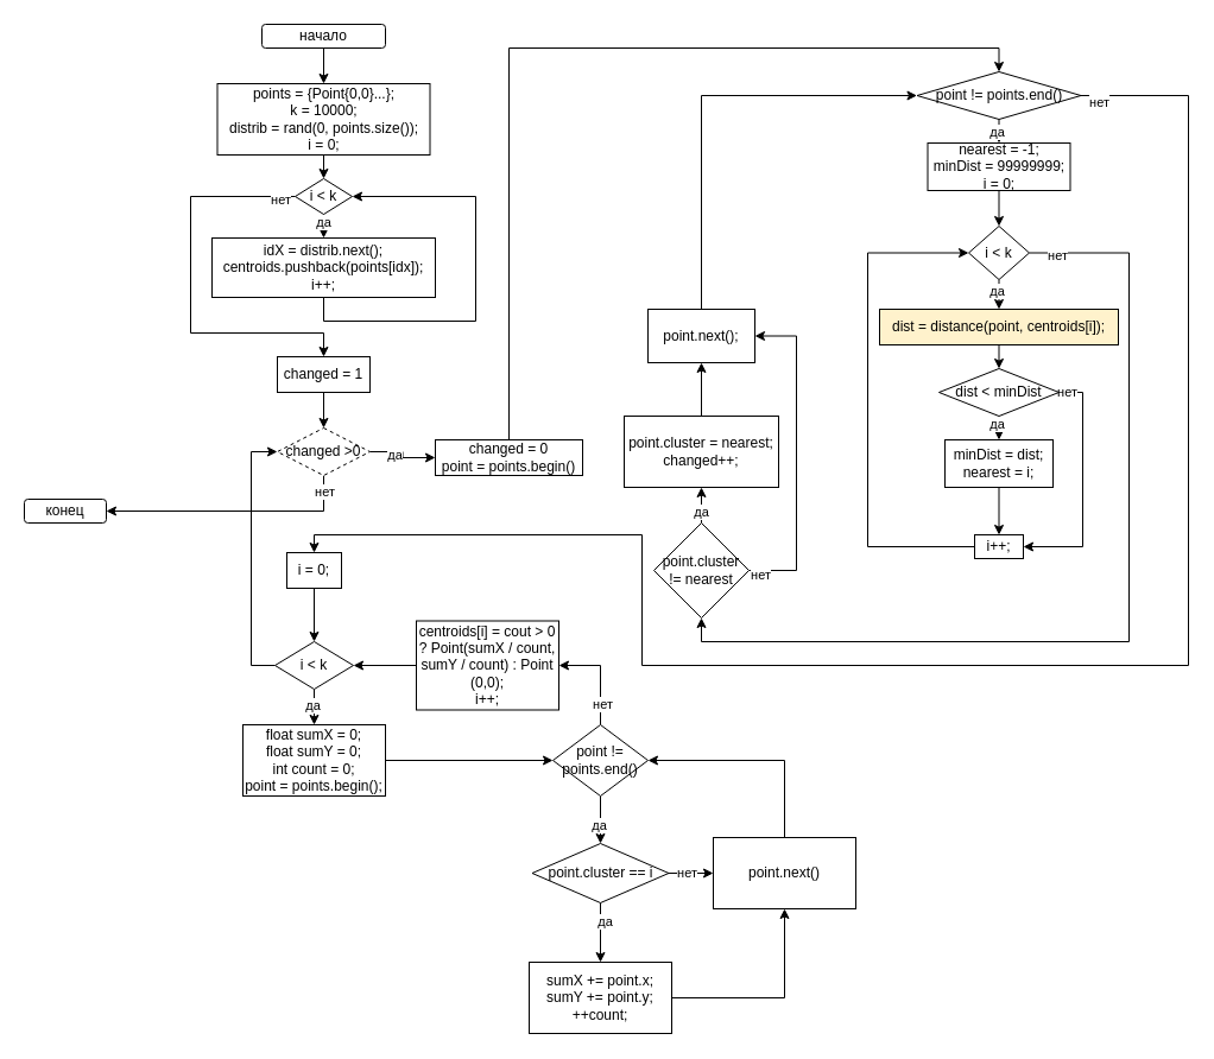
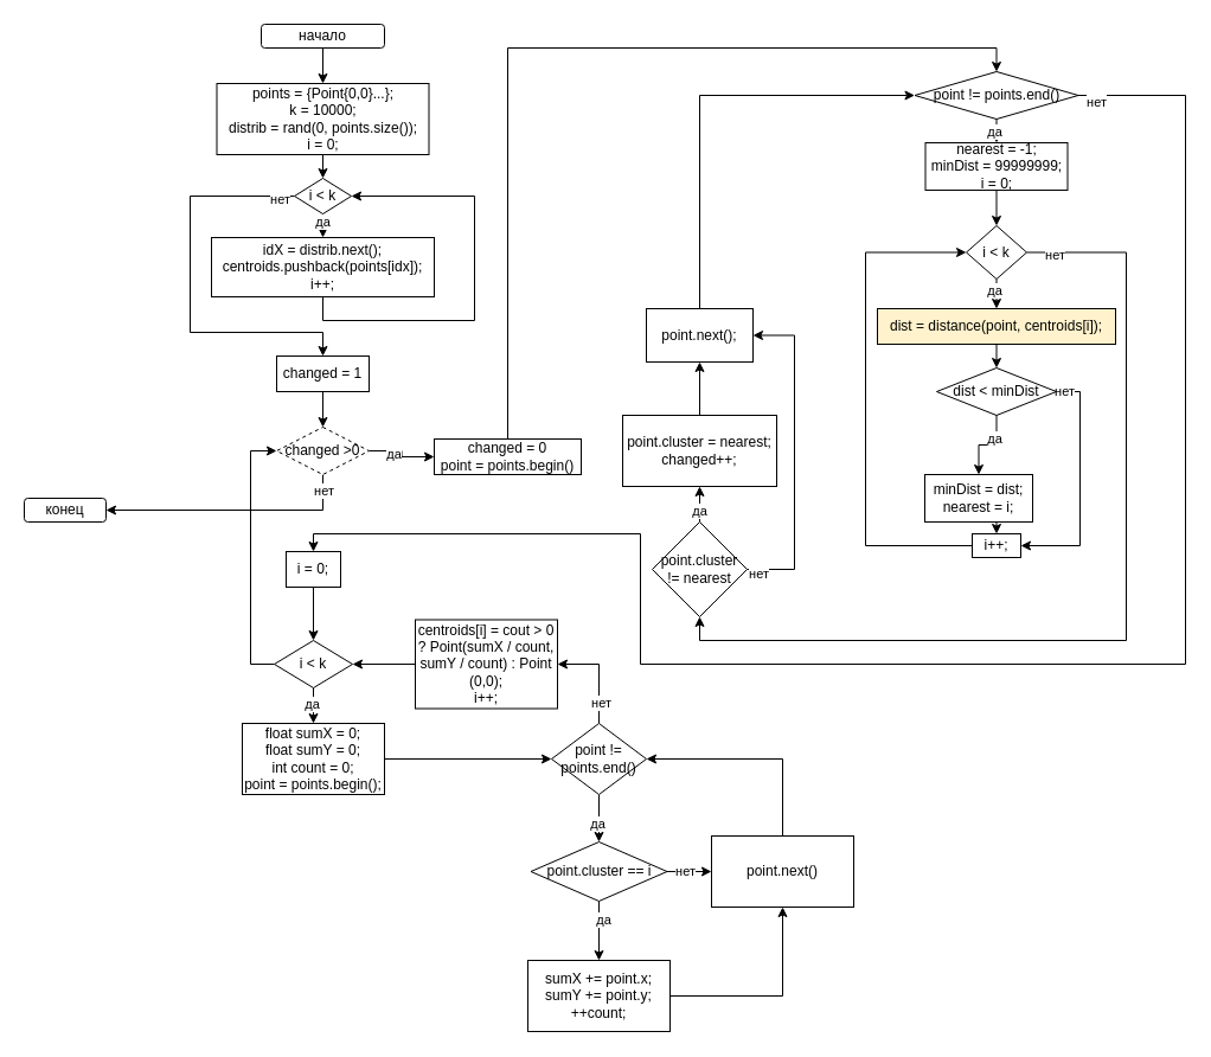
  <mxCell id="0" />
  <mxCell id="1" parent="0" />
  <mxCell id="2" style="edgeStyle=orthogonalEdgeStyle;rounded=0;orthogonalLoop=1;jettySize=auto;html=1;exitX=0.5;exitY=1;exitDx=0;exitDy=0;entryX=0.5;entryY=0;entryDx=0;entryDy=0;" edge="1" parent="1" source="3" target="5"><mxGeometry relative="1" as="geometry" /></mxCell>
  <mxCell id="3" value="начало" style="rounded=1;whiteSpace=wrap;html=1;" vertex="1" parent="1"><mxGeometry x="220" y="20" width="104" height="20" as="geometry" /></mxCell>
  <mxCell id="4" style="edgeStyle=orthogonalEdgeStyle;rounded=0;orthogonalLoop=1;jettySize=auto;html=1;exitX=0.5;exitY=1;exitDx=0;exitDy=0;entryX=0.5;entryY=0;entryDx=0;entryDy=0;" edge="1" parent="1" source="5" target="10"><mxGeometry relative="1" as="geometry" /></mxCell>
  <mxCell id="5" value="&lt;div&gt;points = {Point{0,0}...};&lt;/div&gt;k = 10000;&lt;div&gt;distrib = rand(0, points.size());&lt;/div&gt;&lt;div&gt;i = 0;&lt;/div&gt;" style="rounded=0;whiteSpace=wrap;html=1;" vertex="1" parent="1"><mxGeometry x="182.5" y="70" width="179" height="60" as="geometry" /></mxCell>
  <mxCell id="6" style="edgeStyle=orthogonalEdgeStyle;rounded=0;orthogonalLoop=1;jettySize=auto;html=1;exitX=0.5;exitY=1;exitDx=0;exitDy=0;entryX=0.5;entryY=0;entryDx=0;entryDy=0;" edge="1" parent="1" source="10" target="12"><mxGeometry relative="1" as="geometry" /></mxCell>
  <mxCell id="7" value="да" style="edgeLabel;html=1;align=center;verticalAlign=middle;resizable=0;points=[];" vertex="1" connectable="0" parent="6"><mxGeometry x="-0.414" y="-1" relative="1" as="geometry"><mxPoint as="offset" /></mxGeometry></mxCell>
  <mxCell id="8" style="edgeStyle=orthogonalEdgeStyle;rounded=0;orthogonalLoop=1;jettySize=auto;html=1;exitX=0;exitY=0.5;exitDx=0;exitDy=0;entryX=0.5;entryY=0;entryDx=0;entryDy=0;" edge="1" parent="1" source="10" target="14"><mxGeometry relative="1" as="geometry"><Array as="points"><mxPoint x="160" y="165" /><mxPoint x="160" y="280" /><mxPoint x="272" y="280" /></Array></mxGeometry></mxCell>
  <mxCell id="9" value="нет" style="edgeLabel;html=1;align=center;verticalAlign=middle;resizable=0;points=[];" vertex="1" connectable="0" parent="8"><mxGeometry x="-0.922" y="2" relative="1" as="geometry"><mxPoint as="offset" /></mxGeometry></mxCell>
  <mxCell id="10" value="i &amp;lt; k" style="rhombus;whiteSpace=wrap;html=1;" vertex="1" parent="1"><mxGeometry x="248" y="150" width="48" height="30" as="geometry" /></mxCell>
  <mxCell id="11" style="edgeStyle=orthogonalEdgeStyle;rounded=0;orthogonalLoop=1;jettySize=auto;html=1;exitX=0.5;exitY=1;exitDx=0;exitDy=0;entryX=1;entryY=0.5;entryDx=0;entryDy=0;" edge="1" parent="1" source="12" target="10"><mxGeometry relative="1" as="geometry"><Array as="points"><mxPoint x="272" y="270" /><mxPoint x="400" y="270" /><mxPoint x="400" y="165" /></Array></mxGeometry></mxCell>
  <mxCell id="12" value="idX = distrib.next();&lt;div&gt;centroids.pushback(points[idx]);&lt;/div&gt;&lt;div&gt;i++;&lt;/div&gt;" style="rounded=0;whiteSpace=wrap;html=1;" vertex="1" parent="1"><mxGeometry x="178" y="200" width="188" height="50" as="geometry" /></mxCell>
  <mxCell id="13" style="edgeStyle=orthogonalEdgeStyle;rounded=0;orthogonalLoop=1;jettySize=auto;html=1;exitX=0.5;exitY=1;exitDx=0;exitDy=0;entryX=0.5;entryY=0;entryDx=0;entryDy=0;" edge="1" parent="1" source="14" target="19"><mxGeometry relative="1" as="geometry" /></mxCell>
  <mxCell id="14" value="changed = 1" style="rounded=0;whiteSpace=wrap;html=1;" vertex="1" parent="1"><mxGeometry x="233" y="300" width="78" height="30" as="geometry" /></mxCell>
  <mxCell id="15" style="edgeStyle=orthogonalEdgeStyle;rounded=0;orthogonalLoop=1;jettySize=auto;html=1;exitX=1;exitY=0.5;exitDx=0;exitDy=0;entryX=0;entryY=0.5;entryDx=0;entryDy=0;" edge="1" parent="1" source="19" target="21"><mxGeometry relative="1" as="geometry" /></mxCell>
  <mxCell id="16" value="да" style="edgeLabel;html=1;align=center;verticalAlign=middle;resizable=0;points=[];" vertex="1" connectable="0" parent="15"><mxGeometry x="-0.335" y="-2" relative="1" as="geometry"><mxPoint as="offset" /></mxGeometry></mxCell>
  <mxCell id="17" style="edgeStyle=orthogonalEdgeStyle;rounded=0;orthogonalLoop=1;jettySize=auto;html=1;exitX=0.5;exitY=1;exitDx=0;exitDy=0;entryX=1;entryY=0.5;entryDx=0;entryDy=0;" edge="1" parent="1" source="19" target="78"><mxGeometry relative="1" as="geometry" /></mxCell>
  <mxCell id="18" value="нет" style="edgeLabel;html=1;align=center;verticalAlign=middle;resizable=0;points=[];" vertex="1" connectable="0" parent="17"><mxGeometry x="-0.878" relative="1" as="geometry"><mxPoint as="offset" /></mxGeometry></mxCell>
  <mxCell id="19" value="changed &amp;gt;0" style="rhombus;whiteSpace=wrap;html=1;dashed=1;" vertex="1" parent="1"><mxGeometry x="233" y="360" width="78" height="40" as="geometry" /></mxCell>
  <mxCell id="20" style="edgeStyle=orthogonalEdgeStyle;rounded=0;orthogonalLoop=1;jettySize=auto;html=1;exitX=0.5;exitY=0;exitDx=0;exitDy=0;entryX=0.5;entryY=0;entryDx=0;entryDy=0;" edge="1" parent="1" source="21" target="26"><mxGeometry relative="1" as="geometry" /></mxCell>
  <mxCell id="21" value="changed = 0&lt;div&gt;point = points.begin()&lt;/div&gt;" style="rounded=0;whiteSpace=wrap;html=1;" vertex="1" parent="1"><mxGeometry x="366" y="370" width="124" height="30" as="geometry" /></mxCell>
  <mxCell id="22" style="edgeStyle=orthogonalEdgeStyle;rounded=0;orthogonalLoop=1;jettySize=auto;html=1;exitX=0.5;exitY=1;exitDx=0;exitDy=0;entryX=0.5;entryY=0;entryDx=0;entryDy=0;" edge="1" parent="1" source="26" target="28"><mxGeometry relative="1" as="geometry" /></mxCell>
  <mxCell id="23" value="да" style="edgeLabel;html=1;align=center;verticalAlign=middle;resizable=0;points=[];" vertex="1" connectable="0" parent="22"><mxGeometry x="-0.043" y="-2" relative="1" as="geometry"><mxPoint as="offset" /></mxGeometry></mxCell>
  <mxCell id="24" style="edgeStyle=orthogonalEdgeStyle;rounded=0;orthogonalLoop=1;jettySize=auto;html=1;exitX=1;exitY=0.5;exitDx=0;exitDy=0;entryX=0.5;entryY=0;entryDx=0;entryDy=0;" edge="1" parent="1" source="26" target="55"><mxGeometry relative="1" as="geometry"><Array as="points"><mxPoint x="1000" y="80" /><mxPoint x="1000" y="560" /><mxPoint x="540" y="560" /><mxPoint x="540" y="450" /><mxPoint x="264" y="450" /></Array></mxGeometry></mxCell>
  <mxCell id="25" value="нет" style="edgeLabel;html=1;align=center;verticalAlign=middle;resizable=0;points=[];" vertex="1" connectable="0" parent="24"><mxGeometry x="-0.979" y="-5" relative="1" as="geometry"><mxPoint as="offset" /></mxGeometry></mxCell>
  <mxCell id="26" value="point != points.end()" style="rhombus;whiteSpace=wrap;html=1;" vertex="1" parent="1"><mxGeometry x="771.5" y="60" width="138" height="40" as="geometry" /></mxCell>
  <mxCell id="27" style="edgeStyle=orthogonalEdgeStyle;rounded=0;orthogonalLoop=1;jettySize=auto;html=1;exitX=0.5;exitY=1;exitDx=0;exitDy=0;entryX=0.5;entryY=0;entryDx=0;entryDy=0;" edge="1" parent="1" source="28" target="33"><mxGeometry relative="1" as="geometry" /></mxCell>
  <mxCell id="28" value="nearest = -1;&lt;div&gt;minDist = 99999999;&lt;/div&gt;&lt;div&gt;i = 0;&lt;/div&gt;" style="rounded=0;whiteSpace=wrap;html=1;" vertex="1" parent="1"><mxGeometry x="780.5" y="120" width="120" height="40" as="geometry" /></mxCell>
  <mxCell id="29" style="edgeStyle=orthogonalEdgeStyle;rounded=0;orthogonalLoop=1;jettySize=auto;html=1;exitX=0.5;exitY=1;exitDx=0;exitDy=0;entryX=0.5;entryY=0;entryDx=0;entryDy=0;" edge="1" parent="1" source="33" target="35"><mxGeometry relative="1" as="geometry" /></mxCell>
  <mxCell id="30" value="да" style="edgeLabel;html=1;align=center;verticalAlign=middle;resizable=0;points=[];" vertex="1" connectable="0" parent="29"><mxGeometry x="-0.291" y="-2" relative="1" as="geometry"><mxPoint as="offset" /></mxGeometry></mxCell>
  <mxCell id="31" style="edgeStyle=orthogonalEdgeStyle;rounded=0;orthogonalLoop=1;jettySize=auto;html=1;exitX=1;exitY=0.5;exitDx=0;exitDy=0;entryX=0.5;entryY=1;entryDx=0;entryDy=0;" edge="1" parent="1" source="33" target="49"><mxGeometry relative="1" as="geometry"><Array as="points"><mxPoint x="950" y="213" /><mxPoint x="950" y="540" /><mxPoint x="590" y="540" /></Array></mxGeometry></mxCell>
  <mxCell id="32" value="нет" style="edgeLabel;html=1;align=center;verticalAlign=middle;resizable=0;points=[];" vertex="1" connectable="0" parent="31"><mxGeometry x="-0.941" y="-2" relative="1" as="geometry"><mxPoint as="offset" /></mxGeometry></mxCell>
  <mxCell id="33" value="i &amp;lt; k" style="rhombus;whiteSpace=wrap;html=1;" vertex="1" parent="1"><mxGeometry x="815" y="190" width="51" height="45" as="geometry" /></mxCell>
  <mxCell id="34" style="edgeStyle=orthogonalEdgeStyle;rounded=0;orthogonalLoop=1;jettySize=auto;html=1;exitX=0.5;exitY=1;exitDx=0;exitDy=0;entryX=0.5;entryY=0;entryDx=0;entryDy=0;" edge="1" parent="1" source="35" target="40"><mxGeometry relative="1" as="geometry" /></mxCell>
  <mxCell id="35" value="dist = distance(point, centroids[i]);" style="rounded=0;whiteSpace=wrap;html=1;fillColor=#fff2cc;" vertex="1" parent="1"><mxGeometry x="740" y="260" width="201" height="30" as="geometry" /></mxCell>
  <mxCell id="36" style="edgeStyle=orthogonalEdgeStyle;rounded=0;orthogonalLoop=1;jettySize=auto;html=1;exitX=0.5;exitY=1;exitDx=0;exitDy=0;entryX=0.5;entryY=0;entryDx=0;entryDy=0;" edge="1" parent="1" source="40" target="42"><mxGeometry relative="1" as="geometry" /></mxCell>
  <mxCell id="37" value="да" style="edgeLabel;html=1;align=center;verticalAlign=middle;resizable=0;points=[];" vertex="1" connectable="0" parent="36"><mxGeometry x="-0.414" y="-2" relative="1" as="geometry"><mxPoint as="offset" /></mxGeometry></mxCell>
  <mxCell id="38" style="edgeStyle=orthogonalEdgeStyle;rounded=0;orthogonalLoop=1;jettySize=auto;html=1;exitX=1;exitY=0.5;exitDx=0;exitDy=0;entryX=1;entryY=0.5;entryDx=0;entryDy=0;" edge="1" parent="1" source="40" target="44"><mxGeometry relative="1" as="geometry" /></mxCell>
  <mxCell id="39" value="нет" style="edgeLabel;html=1;align=center;verticalAlign=middle;resizable=0;points=[];" vertex="1" connectable="0" parent="38"><mxGeometry x="-0.94" y="1" relative="1" as="geometry"><mxPoint as="offset" /></mxGeometry></mxCell>
  <mxCell id="40" value="dist &amp;lt; minDist" style="rhombus;whiteSpace=wrap;html=1;" vertex="1" parent="1"><mxGeometry x="790" y="310" width="101" height="40" as="geometry" /></mxCell>
  <mxCell id="41" style="edgeStyle=orthogonalEdgeStyle;rounded=0;orthogonalLoop=1;jettySize=auto;html=1;exitX=0.5;exitY=1;exitDx=0;exitDy=0;entryX=0.5;entryY=0;entryDx=0;entryDy=0;" edge="1" parent="1" source="42" target="44"><mxGeometry relative="1" as="geometry" /></mxCell>
- <mxCell id="42" value="minDist = dist;&lt;div&gt;nearest = i;&lt;/div&gt;" style="rounded=0;whiteSpace=wrap;html=1;" vertex="1" parent="1"><mxGeometry x="795" y="370" width="91" height="40" as="geometry" /></mxCell>
+ <mxCell id="42" value="minDist = dist;&lt;div&gt;nearest = i;&lt;/div&gt;" style="rounded=0;whiteSpace=wrap;html=1;" vertex="1" parent="1"><mxGeometry x="780" y="400" width="91" height="40" as="geometry" /></mxCell>
  <mxCell id="43" style="edgeStyle=orthogonalEdgeStyle;rounded=0;orthogonalLoop=1;jettySize=auto;html=1;exitX=0;exitY=0.5;exitDx=0;exitDy=0;entryX=0;entryY=0.5;entryDx=0;entryDy=0;" edge="1" parent="1" source="44" target="33"><mxGeometry relative="1" as="geometry"><Array as="points"><mxPoint x="730" y="460" /><mxPoint x="730" y="213" /></Array></mxGeometry></mxCell>
  <mxCell id="44" value="i++;" style="rounded=0;whiteSpace=wrap;html=1;" vertex="1" parent="1"><mxGeometry x="820" y="450" width="41" height="20" as="geometry" /></mxCell>
  <mxCell id="45" style="edgeStyle=orthogonalEdgeStyle;rounded=0;orthogonalLoop=1;jettySize=auto;html=1;exitX=0.5;exitY=0;exitDx=0;exitDy=0;entryX=0.5;entryY=1;entryDx=0;entryDy=0;" edge="1" parent="1" source="49" target="51"><mxGeometry relative="1" as="geometry" /></mxCell>
  <mxCell id="46" value="да" style="edgeLabel;html=1;align=center;verticalAlign=middle;resizable=0;points=[];" vertex="1" connectable="0" parent="45"><mxGeometry x="-0.303" y="1" relative="1" as="geometry"><mxPoint as="offset" /></mxGeometry></mxCell>
  <mxCell id="47" style="edgeStyle=orthogonalEdgeStyle;rounded=0;orthogonalLoop=1;jettySize=auto;html=1;entryX=1;entryY=0.5;entryDx=0;entryDy=0;" edge="1" parent="1" source="49" target="53"><mxGeometry relative="1" as="geometry"><Array as="points"><mxPoint x="670" y="480" /><mxPoint x="670" y="283" /></Array></mxGeometry></mxCell>
  <mxCell id="48" value="нет" style="edgeLabel;html=1;align=center;verticalAlign=middle;resizable=0;points=[];" vertex="1" connectable="0" parent="47"><mxGeometry x="-0.934" y="-3" relative="1" as="geometry"><mxPoint as="offset" /></mxGeometry></mxCell>
  <mxCell id="49" value="point.cluster != nearest" style="rhombus;whiteSpace=wrap;html=1;" vertex="1" parent="1"><mxGeometry x="550" y="440" width="80" height="80" as="geometry" /></mxCell>
  <mxCell id="50" style="edgeStyle=orthogonalEdgeStyle;rounded=0;orthogonalLoop=1;jettySize=auto;html=1;exitX=0.5;exitY=0;exitDx=0;exitDy=0;entryX=0.5;entryY=1;entryDx=0;entryDy=0;" edge="1" parent="1" source="51" target="53"><mxGeometry relative="1" as="geometry" /></mxCell>
  <mxCell id="51" value="point.cluster = nearest;&lt;div&gt;changed++;&lt;/div&gt;" style="rounded=0;whiteSpace=wrap;html=1;" vertex="1" parent="1"><mxGeometry x="525" y="350" width="130" height="60" as="geometry" /></mxCell>
  <mxCell id="52" style="edgeStyle=orthogonalEdgeStyle;rounded=0;orthogonalLoop=1;jettySize=auto;html=1;exitX=0.5;exitY=0;exitDx=0;exitDy=0;entryX=0;entryY=0.5;entryDx=0;entryDy=0;" edge="1" parent="1" source="53" target="26"><mxGeometry relative="1" as="geometry" /></mxCell>
  <mxCell id="53" value="point.next();" style="rounded=0;whiteSpace=wrap;html=1;" vertex="1" parent="1"><mxGeometry x="545" y="260" width="90" height="45" as="geometry" /></mxCell>
  <mxCell id="54" style="edgeStyle=orthogonalEdgeStyle;rounded=0;orthogonalLoop=1;jettySize=auto;html=1;entryX=0.5;entryY=0;entryDx=0;entryDy=0;" edge="1" parent="1" source="55" target="59"><mxGeometry relative="1" as="geometry" /></mxCell>
  <mxCell id="55" value="i = 0;" style="rounded=0;whiteSpace=wrap;html=1;" vertex="1" parent="1"><mxGeometry x="241" y="465" width="46" height="30" as="geometry" /></mxCell>
  <mxCell id="56" style="edgeStyle=orthogonalEdgeStyle;rounded=0;orthogonalLoop=1;jettySize=auto;html=1;exitX=0.5;exitY=1;exitDx=0;exitDy=0;entryX=0.5;entryY=0;entryDx=0;entryDy=0;" edge="1" parent="1" source="59" target="61"><mxGeometry relative="1" as="geometry" /></mxCell>
  <mxCell id="57" value="да" style="edgeLabel;html=1;align=center;verticalAlign=middle;resizable=0;points=[];" vertex="1" connectable="0" parent="56"><mxGeometry x="-0.133" y="-2" relative="1" as="geometry"><mxPoint as="offset" /></mxGeometry></mxCell>
  <mxCell id="58" style="edgeStyle=orthogonalEdgeStyle;rounded=0;orthogonalLoop=1;jettySize=auto;html=1;exitX=0;exitY=0.5;exitDx=0;exitDy=0;entryX=0;entryY=0.5;entryDx=0;entryDy=0;" edge="1" parent="1" source="59" target="19"><mxGeometry relative="1" as="geometry" /></mxCell>
  <mxCell id="59" value="i &amp;lt; k" style="rhombus;whiteSpace=wrap;html=1;" vertex="1" parent="1"><mxGeometry x="231" y="540" width="66" height="40" as="geometry" /></mxCell>
  <mxCell id="60" style="edgeStyle=orthogonalEdgeStyle;rounded=0;orthogonalLoop=1;jettySize=auto;html=1;exitX=1;exitY=0.5;exitDx=0;exitDy=0;entryX=0;entryY=0.5;entryDx=0;entryDy=0;" edge="1" parent="1" source="61" target="66"><mxGeometry relative="1" as="geometry"><Array as="points"><mxPoint x="465" y="640" /></Array></mxGeometry></mxCell>
  <mxCell id="61" value="float sumX = 0;&lt;div&gt;float sumY = 0;&lt;/div&gt;&lt;div&gt;int count = 0;&lt;/div&gt;&lt;div&gt;point = points.begin();&lt;/div&gt;" style="rounded=0;whiteSpace=wrap;html=1;" vertex="1" parent="1"><mxGeometry x="204" y="610" width="120" height="60" as="geometry" /></mxCell>
  <mxCell id="62" style="edgeStyle=orthogonalEdgeStyle;rounded=0;orthogonalLoop=1;jettySize=auto;html=1;exitX=0.5;exitY=1;exitDx=0;exitDy=0;entryX=0.5;entryY=0;entryDx=0;entryDy=0;" edge="1" parent="1" source="66" target="71"><mxGeometry relative="1" as="geometry" /></mxCell>
  <mxCell id="63" value="да" style="edgeLabel;html=1;align=center;verticalAlign=middle;resizable=0;points=[];" vertex="1" connectable="0" parent="62"><mxGeometry x="0.2" y="-2" relative="1" as="geometry"><mxPoint as="offset" /></mxGeometry></mxCell>
  <mxCell id="64" style="edgeStyle=orthogonalEdgeStyle;rounded=0;orthogonalLoop=1;jettySize=auto;html=1;exitX=0.5;exitY=0;exitDx=0;exitDy=0;entryX=1;entryY=0.5;entryDx=0;entryDy=0;" edge="1" parent="1" source="66" target="77"><mxGeometry relative="1" as="geometry" /></mxCell>
  <mxCell id="65" value="нет" style="edgeLabel;html=1;align=center;verticalAlign=middle;resizable=0;points=[];" vertex="1" connectable="0" parent="64"><mxGeometry x="-0.57" y="-1" relative="1" as="geometry"><mxPoint as="offset" /></mxGeometry></mxCell>
  <mxCell id="66" value="point != points.end()" style="rhombus;whiteSpace=wrap;html=1;" vertex="1" parent="1"><mxGeometry x="465" y="610" width="80" height="60" as="geometry" /></mxCell>
  <mxCell id="67" style="edgeStyle=orthogonalEdgeStyle;rounded=0;orthogonalLoop=1;jettySize=auto;html=1;exitX=0.5;exitY=1;exitDx=0;exitDy=0;entryX=0.5;entryY=0;entryDx=0;entryDy=0;" edge="1" parent="1" source="71" target="73"><mxGeometry relative="1" as="geometry" /></mxCell>
  <mxCell id="68" value="да" style="edgeLabel;html=1;align=center;verticalAlign=middle;resizable=0;points=[];" vertex="1" connectable="0" parent="67"><mxGeometry x="-0.4" y="3" relative="1" as="geometry"><mxPoint as="offset" /></mxGeometry></mxCell>
  <mxCell id="69" style="edgeStyle=orthogonalEdgeStyle;rounded=0;orthogonalLoop=1;jettySize=auto;html=1;exitX=1;exitY=0.5;exitDx=0;exitDy=0;entryX=0;entryY=0.5;entryDx=0;entryDy=0;" edge="1" parent="1" source="71" target="75"><mxGeometry relative="1" as="geometry" /></mxCell>
  <mxCell id="70" value="нет" style="edgeLabel;html=1;align=center;verticalAlign=middle;resizable=0;points=[];" vertex="1" connectable="0" parent="69"><mxGeometry x="-0.2" y="1" relative="1" as="geometry"><mxPoint as="offset" /></mxGeometry></mxCell>
  <mxCell id="71" value="point.cluster == i" style="rhombus;whiteSpace=wrap;html=1;" vertex="1" parent="1"><mxGeometry x="447.5" y="710" width="115" height="50" as="geometry" /></mxCell>
  <mxCell id="72" style="edgeStyle=orthogonalEdgeStyle;rounded=0;orthogonalLoop=1;jettySize=auto;html=1;exitX=1;exitY=0.5;exitDx=0;exitDy=0;entryX=0.5;entryY=1;entryDx=0;entryDy=0;" edge="1" parent="1" source="73" target="75"><mxGeometry relative="1" as="geometry" /></mxCell>
  <mxCell id="73" value="sumX += point.x;&lt;div&gt;sumY += point.y;&lt;/div&gt;&lt;div&gt;++count;&lt;/div&gt;" style="rounded=0;whiteSpace=wrap;html=1;" vertex="1" parent="1"><mxGeometry x="445" y="810" width="120" height="60" as="geometry" /></mxCell>
  <mxCell id="74" style="edgeStyle=orthogonalEdgeStyle;rounded=0;orthogonalLoop=1;jettySize=auto;html=1;exitX=0.5;exitY=0;exitDx=0;exitDy=0;entryX=1;entryY=0.5;entryDx=0;entryDy=0;" edge="1" parent="1" source="75" target="66"><mxGeometry relative="1" as="geometry" /></mxCell>
  <mxCell id="75" value="point.next()" style="rounded=0;whiteSpace=wrap;html=1;" vertex="1" parent="1"><mxGeometry x="600" y="705" width="120" height="60" as="geometry" /></mxCell>
  <mxCell id="76" style="edgeStyle=orthogonalEdgeStyle;rounded=0;orthogonalLoop=1;jettySize=auto;html=1;exitX=0;exitY=0.5;exitDx=0;exitDy=0;entryX=1;entryY=0.5;entryDx=0;entryDy=0;" edge="1" parent="1" source="77" target="59"><mxGeometry relative="1" as="geometry" /></mxCell>
  <mxCell id="77" value="centroids[i] = cout &amp;gt; 0 ? Point(sumX / count, sumY / count) : Point (0,0);&lt;div&gt;i++;&lt;/div&gt;" style="rounded=0;whiteSpace=wrap;html=1;" vertex="1" parent="1"><mxGeometry x="350" y="522.5" width="120" height="75" as="geometry" /></mxCell>
  <mxCell id="78" value="конец" style="rounded=1;whiteSpace=wrap;html=1;" vertex="1" parent="1"><mxGeometry x="20" y="420" width="69" height="20" as="geometry" /></mxCell>
